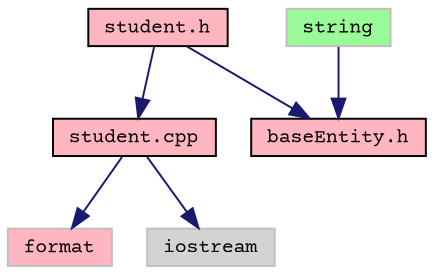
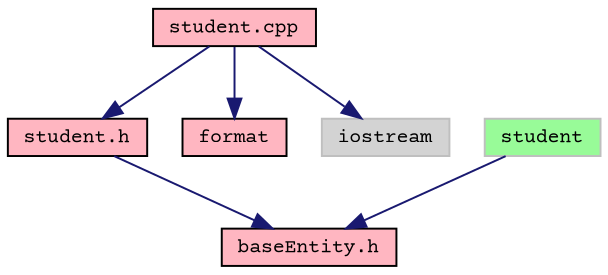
  digraph {
    fontname="Courier Prime"
    node [color=black fillcolor=lightpink fontname="Courier Prime" fontsize=10 shape=record style=filled]
    edge [color=midnightblue fontname="Courier Prime" fontsize=10 labelfontname=Helvetica labelfontsize=10 style=solid]
    n1 [fontcolor=black height=0.2 label="student.cpp" width=0.4]
    n2 [height=0.2 label="student.h" width=0.4]
-   n3 [color=grey75 height=0.2 label=format width=0.4]
+   n3 [height=0.2 label=format width=0.4]
    n4 [color=grey75 fillcolor=lightgrey height=0.2 label=iostream width=0.4]
    n5 [height=0.2 label="baseEntity.h" width=0.4]
-   n6 [color=grey75 fillcolor=palegreen height=0.2 label=string width=0.4]
-   n2 -> n1
+   n6 [color=grey75 fillcolor=palegreen height=0.2 label=student width=0.4]
+   n1 -> n2
    n1 -> n3
    n1 -> n4
    n2 -> n5
    n6 -> n5
  }
